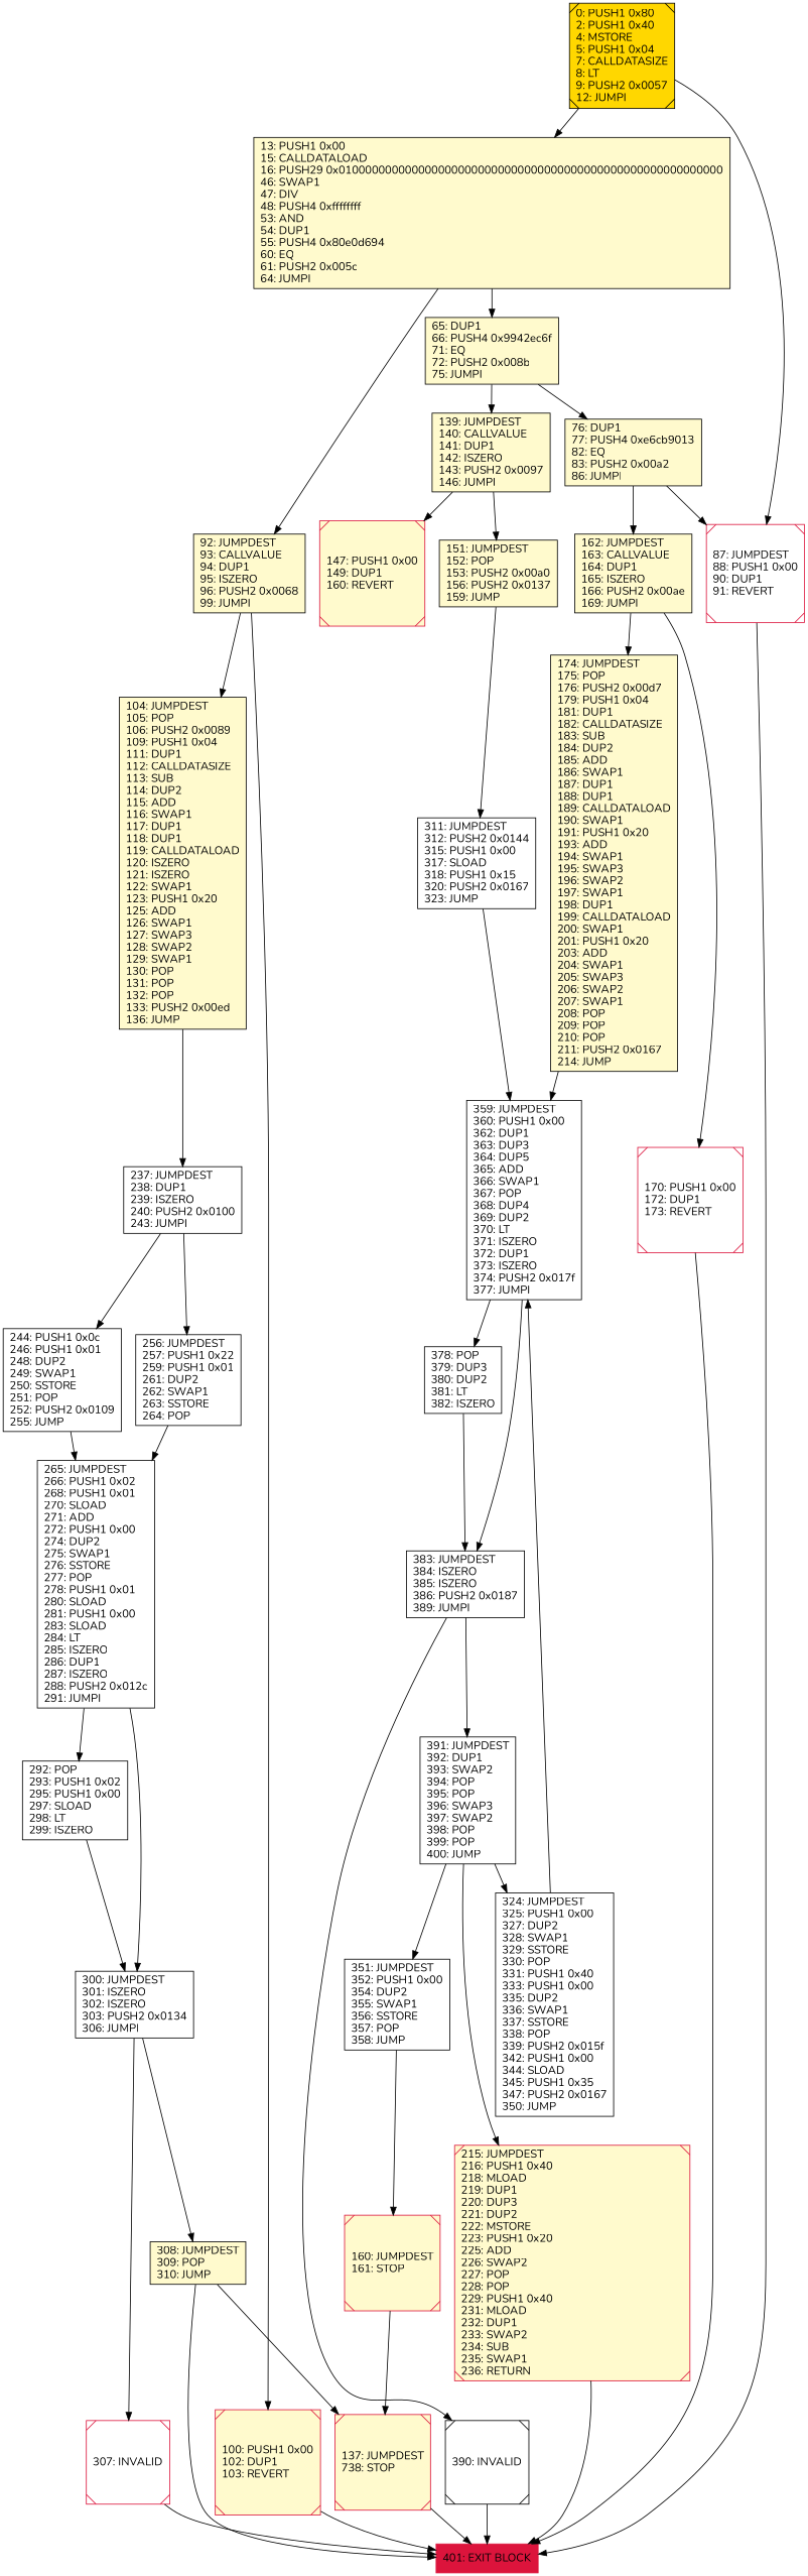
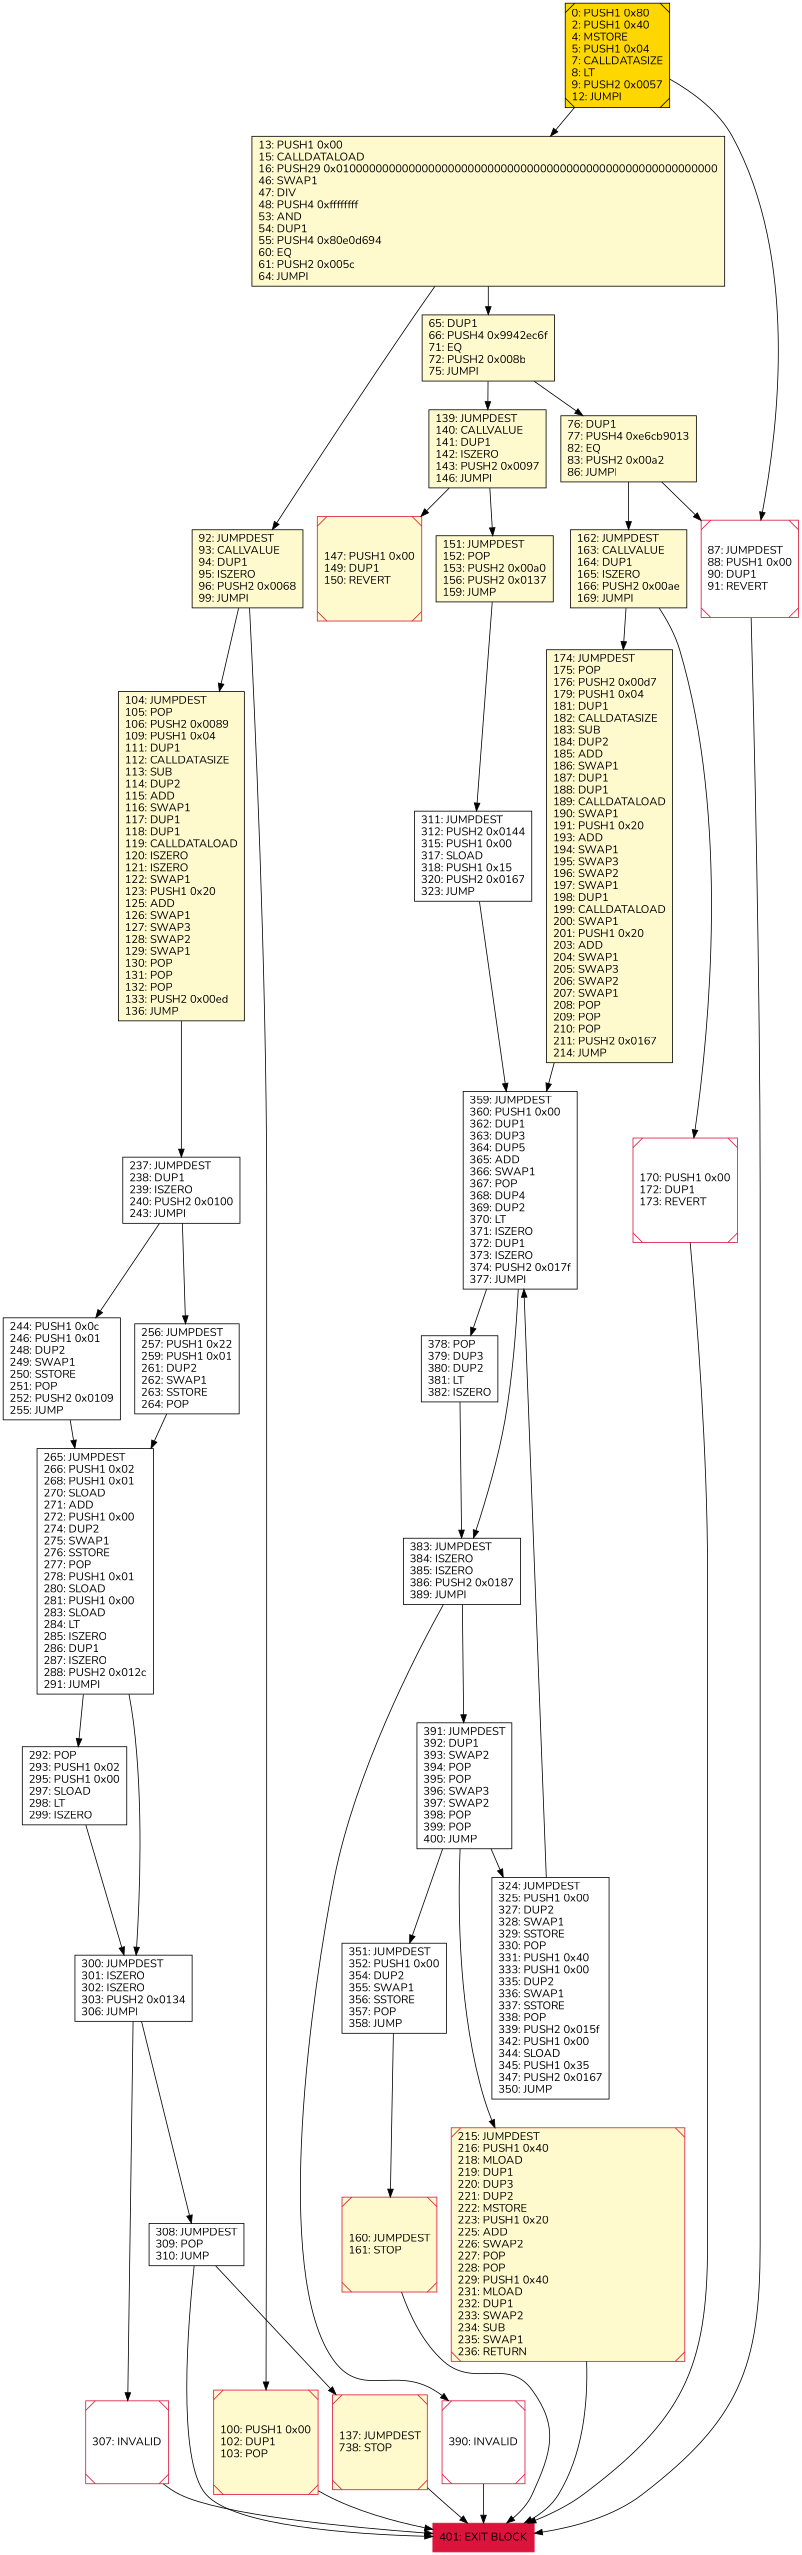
  digraph {
    fontname=Nunito
    rankdir=UD
    node [color=black fillcolor=white fontcolor=black fontname=Nunito shape=box style=filled]
    edge [fontname=Nunito]
    n1 [fillcolor=lemonchiffon label="174: JUMPDEST\l175: POP\l176: PUSH2 0x00d7\l179: PUSH1 0x04\l181: DUP1\l182: CALLDATASIZE\l183: SUB\l184: DUP2\l185: ADD\l186: SWAP1\l187: DUP1\l188: DUP1\l189: CALLDATALOAD\l190: SWAP1\l191: PUSH1 0x20\l193: ADD\l194: SWAP1\l195: SWAP3\l196: SWAP2\l197: SWAP1\l198: DUP1\l199: CALLDATALOAD\l200: SWAP1\l201: PUSH1 0x20\l203: ADD\l204: SWAP1\l205: SWAP3\l206: SWAP2\l207: SWAP1\l208: POP\l209: POP\l210: POP\l211: PUSH2 0x0167\l214: JUMP\l"]
    n2 [label="359: JUMPDEST\l360: PUSH1 0x00\l362: DUP1\l363: DUP3\l364: DUP5\l365: ADD\l366: SWAP1\l367: POP\l368: DUP4\l369: DUP2\l370: LT\l371: ISZERO\l372: DUP1\l373: ISZERO\l374: PUSH2 0x017f\l377: JUMPI\l"]
    n3 [label="383: JUMPDEST\l384: ISZERO\l385: ISZERO\l386: PUSH2 0x0187\l389: JUMPI\l"]
    n4 [label="378: POP\l379: DUP3\l380: DUP2\l381: LT\l382: ISZERO\l"]
    n5 [label="351: JUMPDEST\l352: PUSH1 0x00\l354: DUP2\l355: SWAP1\l356: SSTORE\l357: POP\l358: JUMP\l"]
    n6 [color=crimson fillcolor=lemonchiffon label="160: JUMPDEST\l161: STOP\l" shape=Msquare]
    n7 [color=crimson fillcolor=crimson label="401: EXIT BLOCK\l"]
-   n8 [color=crimson fillcolor=lemonchiffon label="100: PUSH1 0x00\l102: DUP1\l103: REVERT\l" shape=Msquare]
+   n8 [color=crimson fillcolor=lemonchiffon label="100: PUSH1 0x00\l102: DUP1\l103: POP\l" shape=Msquare]
    n9 [fillcolor=lemonchiffon label="104: JUMPDEST\l105: POP\l106: PUSH2 0x0089\l109: PUSH1 0x04\l111: DUP1\l112: CALLDATASIZE\l113: SUB\l114: DUP2\l115: ADD\l116: SWAP1\l117: DUP1\l118: DUP1\l119: CALLDATALOAD\l120: ISZERO\l121: ISZERO\l122: SWAP1\l123: PUSH1 0x20\l125: ADD\l126: SWAP1\l127: SWAP3\l128: SWAP2\l129: SWAP1\l130: POP\l131: POP\l132: POP\l133: PUSH2 0x00ed\l136: JUMP\l"]
    n10 [label="237: JUMPDEST\l238: DUP1\l239: ISZERO\l240: PUSH2 0x0100\l243: JUMPI\l"]
    n11 [label="256: JUMPDEST\l257: PUSH1 0x22\l259: PUSH1 0x01\l261: DUP2\l262: SWAP1\l263: SSTORE\l264: POP\l"]
    n12 [label="244: PUSH1 0x0c\l246: PUSH1 0x01\l248: DUP2\l249: SWAP1\l250: SSTORE\l251: POP\l252: PUSH2 0x0109\l255: JUMP\l"]
    n13 [label="311: JUMPDEST\l312: PUSH2 0x0144\l315: PUSH1 0x00\l317: SLOAD\l318: PUSH1 0x15\l320: PUSH2 0x0167\l323: JUMP\l"]
    n14 [color=crimson label="170: PUSH1 0x00\l172: DUP1\l173: REVERT\l" shape=Msquare]
    n15 [color=crimson label="307: INVALID\l" shape=Msquare]
    n16 [label="324: JUMPDEST\l325: PUSH1 0x00\l327: DUP2\l328: SWAP1\l329: SSTORE\l330: POP\l331: PUSH1 0x40\l333: PUSH1 0x00\l335: DUP2\l336: SWAP1\l337: SSTORE\l338: POP\l339: PUSH2 0x015f\l342: PUSH1 0x00\l344: SLOAD\l345: PUSH1 0x35\l347: PUSH2 0x0167\l350: JUMP\l"]
    n17 [fillcolor=lemonchiffon label="151: JUMPDEST\l152: POP\l153: PUSH2 0x00a0\l156: PUSH2 0x0137\l159: JUMP\l"]
    n18 [color=crimson label="87: JUMPDEST\l88: PUSH1 0x00\l90: DUP1\l91: REVERT\l" shape=Msquare]
    n19 [label="292: POP\l293: PUSH1 0x02\l295: PUSH1 0x00\l297: SLOAD\l298: LT\l299: ISZERO\l"]
    n20 [label="300: JUMPDEST\l301: ISZERO\l302: ISZERO\l303: PUSH2 0x0134\l306: JUMPI\l"]
-   n21 [fillcolor=lemonchiffon label="308: JUMPDEST\l309: POP\l310: JUMP\l"]
+   n21 [label="308: JUMPDEST\l309: POP\l310: JUMP\l"]
    n22 [color=crimson fillcolor=lemonchiffon label="137: JUMPDEST\l738: STOP\l" shape=Msquare]
    n23 [label="265: JUMPDEST\l266: PUSH1 0x02\l268: PUSH1 0x01\l270: SLOAD\l271: ADD\l272: PUSH1 0x00\l274: DUP2\l275: SWAP1\l276: SSTORE\l277: POP\l278: PUSH1 0x01\l280: SLOAD\l281: PUSH1 0x00\l283: SLOAD\l284: LT\l285: ISZERO\l286: DUP1\l287: ISZERO\l288: PUSH2 0x012c\l291: JUMPI\l"]
    n24 [fillcolor=lemonchiffon label="92: JUMPDEST\l93: CALLVALUE\l94: DUP1\l95: ISZERO\l96: PUSH2 0x0068\l99: JUMPI\l"]
    n25 [label="391: JUMPDEST\l392: DUP1\l393: SWAP2\l394: POP\l395: POP\l396: SWAP3\l397: SWAP2\l398: POP\l399: POP\l400: JUMP\l"]
-   n26 [label="390: INVALID\l" shape=Msquare]
+   n26 [color=crimson label="390: INVALID\l" shape=Msquare]
    n27 [color=crimson fillcolor=lemonchiffon label="215: JUMPDEST\l216: PUSH1 0x40\l218: MLOAD\l219: DUP1\l220: DUP3\l221: DUP2\l222: MSTORE\l223: PUSH1 0x20\l225: ADD\l226: SWAP2\l227: POP\l228: POP\l229: PUSH1 0x40\l231: MLOAD\l232: DUP1\l233: SWAP2\l234: SUB\l235: SWAP1\l236: RETURN\l" shape=Msquare]
    n28 [fillcolor=lemonchiffon label="139: JUMPDEST\l140: CALLVALUE\l141: DUP1\l142: ISZERO\l143: PUSH2 0x0097\l146: JUMPI\l"]
-   n29 [color=crimson fillcolor=lemonchiffon label="147: PUSH1 0x00\l149: DUP1\l160: REVERT\l" shape=Msquare]
+   n29 [color=crimson fillcolor=lemonchiffon label="147: PUSH1 0x00\l149: DUP1\l150: REVERT\l" shape=Msquare]
    n30 [fillcolor=lemonchiffon label="162: JUMPDEST\l163: CALLVALUE\l164: DUP1\l165: ISZERO\l166: PUSH2 0x00ae\l169: JUMPI\l"]
    n31 [fillcolor=lemonchiffon label="76: DUP1\l77: PUSH4 0xe6cb9013\l82: EQ\l83: PUSH2 0x00a2\l86: JUMPI\l"]
    n32 [fillcolor=lemonchiffon label="65: DUP1\l66: PUSH4 0x9942ec6f\l71: EQ\l72: PUSH2 0x008b\l75: JUMPI\l"]
    n33 [fillcolor=gold label="0: PUSH1 0x80\l2: PUSH1 0x40\l4: MSTORE\l5: PUSH1 0x04\l7: CALLDATASIZE\l8: LT\l9: PUSH2 0x0057\l12: JUMPI\l" shape=Msquare]
    n34 [fillcolor=lemonchiffon label="13: PUSH1 0x00\l15: CALLDATALOAD\l16: PUSH29 0x0100000000000000000000000000000000000000000000000000000000\l46: SWAP1\l47: DIV\l48: PUSH4 0xffffffff\l53: AND\l54: DUP1\l55: PUSH4 0x80e0d694\l60: EQ\l61: PUSH2 0x005c\l64: JUMPI\l"]
    n1 -> n2
    n2 -> n3
    n2 -> n4
    n3 -> n25
    n3 -> n26
    n4 -> n3
    n5 -> n6
-   n6 -> n22
+   n6 -> n7
    n8 -> n7
    n9 -> n10
    n10 -> n11
    n10 -> n12
    n11 -> n23
    n12 -> n23
    n13 -> n2
    n14 -> n7
    n15 -> n7
    n16 -> n2
    n17 -> n13
    n18 -> n7
    n19 -> n20
    n20 -> n15
    n20 -> n21
    n21 -> n7
    n21 -> n22
    n22 -> n7
    n23 -> n19
    n23 -> n20
    n24 -> n8
    n24 -> n9
    n25 -> n5
    n25 -> n16
    n25 -> n27
    n26 -> n7
    n27 -> n7
    n28 -> n17
    n28 -> n29
    n30 -> n1
    n30 -> n14
    n31 -> n18
    n31 -> n30
    n32 -> n28
    n32 -> n31
    n33 -> n18
    n33 -> n34
    n34 -> n24
    n34 -> n32
  }
